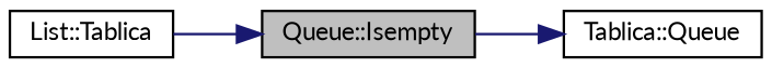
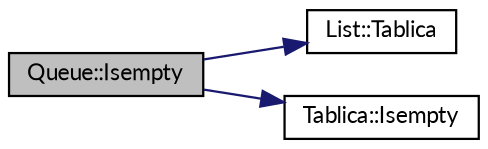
  digraph {
    fontname=Lato
    rankdir=LR
    node [color=black fillcolor=white fontname=Lato fontsize=10 shape=record style=filled]
    edge [color=midnightblue fontname=Lato fontsize=10 labelfontname=Helvetica labelfontsize=10 style=solid]
    n1 [fillcolor=grey75 fontcolor=black height=0.2 label="Queue::Isempty" width=0.4]
    n2 [height=0.2 label="List::Tablica" width=0.4]
-   n3 [height=0.2 label="Tablica::Queue" width=0.4]
-   n2 -> n1
+   n3 [height=0.2 label="Tablica::Isempty" width=0.4]
+   n1 -> n2
    n1 -> n3
  }
